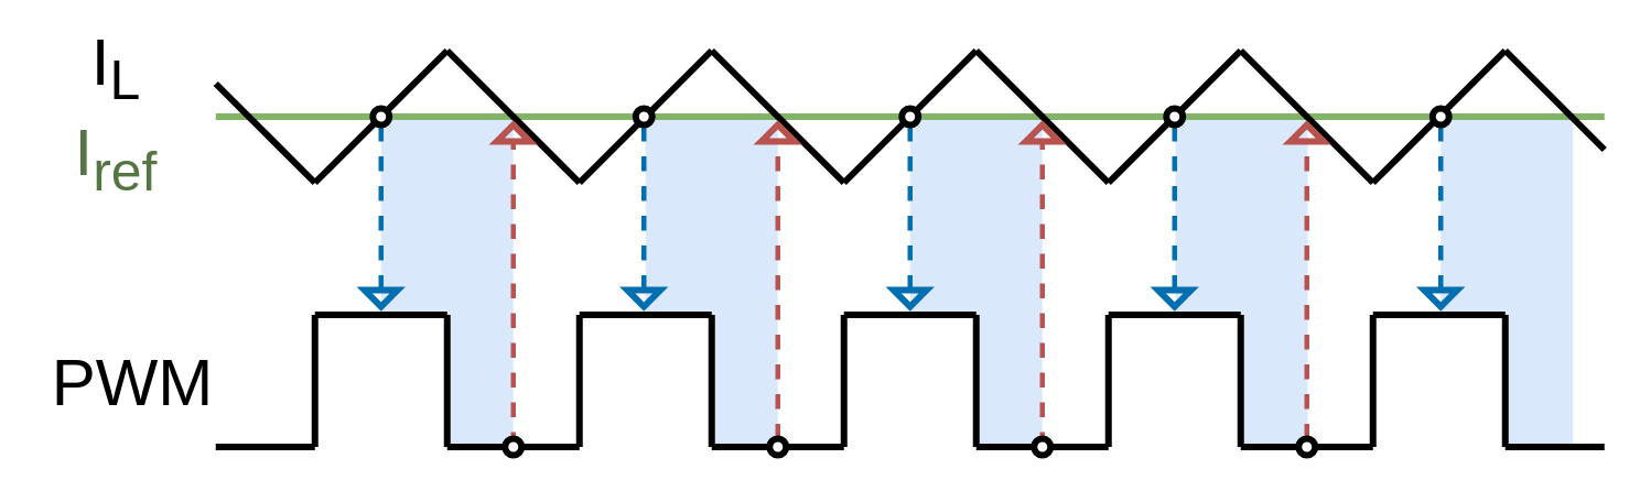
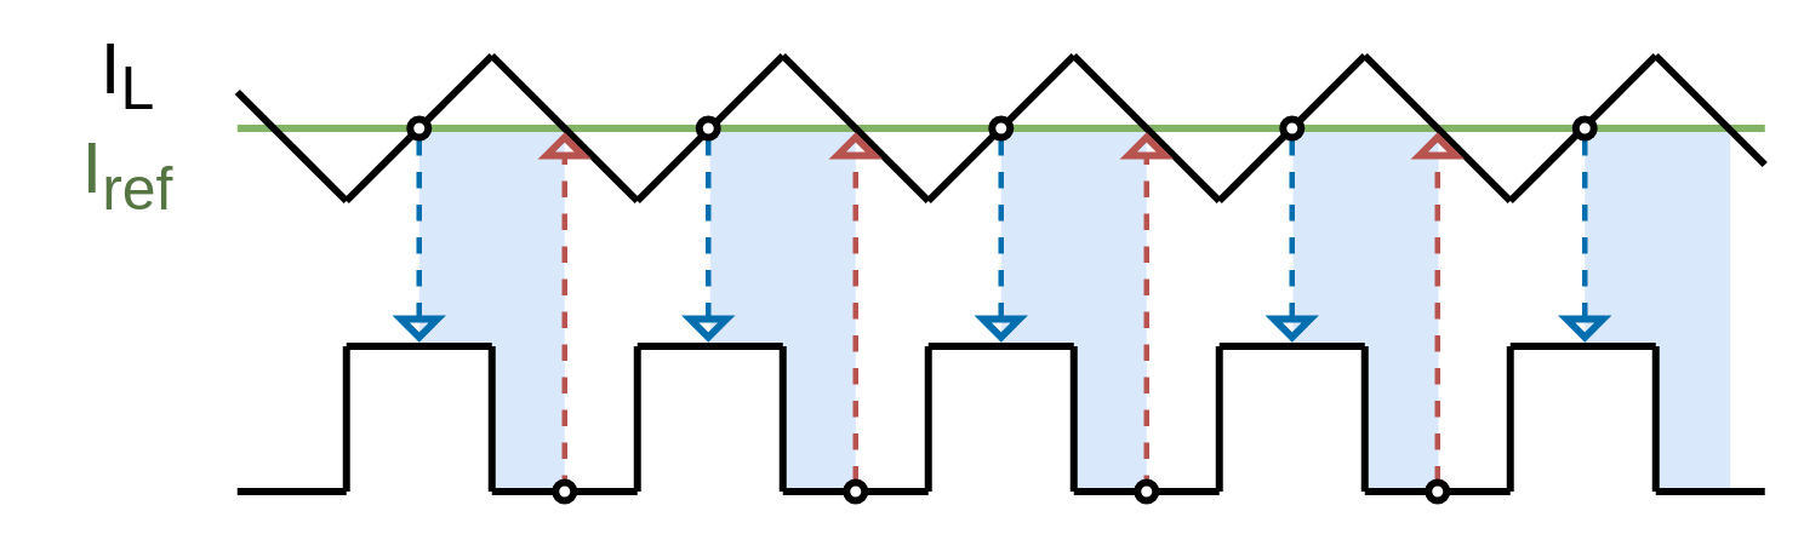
  <mxCell id="0" />
  <mxCell id="1" parent="0" />
  <mxCell id="2" value="" style="rounded=0;whiteSpace=wrap;html=1;fillColor=#dae8fc;strokeColor=none;" vertex="1" parent="1"><mxGeometry x="871" y="70" width="80" height="120" as="geometry" /></mxCell>
  <mxCell id="3" value="" style="rounded=0;whiteSpace=wrap;html=1;fillColor=#dae8fc;strokeColor=none;" vertex="1" parent="1"><mxGeometry x="911" y="190" width="40" height="80" as="geometry" /></mxCell>
  <mxCell id="4" value="" style="rounded=0;whiteSpace=wrap;html=1;fillColor=#dae8fc;strokeColor=none;" vertex="1" parent="1"><mxGeometry x="390" y="70" width="80" height="120" as="geometry" /></mxCell>
  <mxCell id="5" value="" style="rounded=0;whiteSpace=wrap;html=1;fillColor=#dae8fc;strokeColor=none;" vertex="1" parent="1"><mxGeometry x="430" y="190" width="40" height="80" as="geometry" /></mxCell>
  <mxCell id="6" value="" style="rounded=0;whiteSpace=wrap;html=1;fillColor=#dae8fc;strokeColor=none;" vertex="1" parent="1"><mxGeometry x="550" y="70" width="80" height="120" as="geometry" /></mxCell>
  <mxCell id="7" value="" style="rounded=0;whiteSpace=wrap;html=1;fillColor=#dae8fc;strokeColor=none;" vertex="1" parent="1"><mxGeometry x="590" y="190" width="40" height="80" as="geometry" /></mxCell>
  <mxCell id="8" value="" style="rounded=0;whiteSpace=wrap;html=1;fillColor=#dae8fc;strokeColor=none;" vertex="1" parent="1"><mxGeometry x="710.5" y="70" width="80" height="120" as="geometry" /></mxCell>
  <mxCell id="9" value="" style="rounded=0;whiteSpace=wrap;html=1;fillColor=#dae8fc;strokeColor=none;" vertex="1" parent="1"><mxGeometry x="750.5" y="190" width="40" height="80" as="geometry" /></mxCell>
  <mxCell id="10" value="" style="rounded=0;whiteSpace=wrap;html=1;fillColor=#dae8fc;strokeColor=none;" vertex="1" parent="1"><mxGeometry x="230" y="70" width="80" height="120" as="geometry" /></mxCell>
  <mxCell id="11" value="" style="rounded=0;whiteSpace=wrap;html=1;fillColor=#dae8fc;strokeColor=none;" vertex="1" parent="1"><mxGeometry x="270" y="190" width="40" height="80" as="geometry" /></mxCell>
  <mxCell id="12" value="" style="endArrow=none;html=1;strokeWidth=3;dashed=1;fillColor=#1ba1e2;strokeColor=#006EAF;" parent="1" source="56" edge="1"><mxGeometry width="50" height="50" relative="1" as="geometry"><mxPoint x="550" y="190" as="sourcePoint" /><mxPoint x="550" y="70" as="targetPoint" /></mxGeometry></mxCell>
  <mxCell id="13" value="" style="endArrow=none;html=1;strokeWidth=3;dashed=1;fillColor=#1ba1e2;strokeColor=#006EAF;" parent="1" source="55" edge="1"><mxGeometry width="50" height="50" relative="1" as="geometry"><mxPoint x="389" y="190" as="sourcePoint" /><mxPoint x="389" y="70" as="targetPoint" /></mxGeometry></mxCell>
  <mxCell id="14" value="" style="endArrow=none;html=1;strokeWidth=3;dashed=1;fillColor=#1ba1e2;strokeColor=#006EAF;" parent="1" source="54" edge="1"><mxGeometry width="50" height="50" relative="1" as="geometry"><mxPoint x="230" y="190" as="sourcePoint" /><mxPoint x="230" y="70" as="targetPoint" /></mxGeometry></mxCell>
  <mxCell id="15" value="" style="endArrow=none;html=1;strokeWidth=4;fillColor=#d5e8d4;strokeColor=#82b366;" parent="1" edge="1"><mxGeometry width="50" height="50" relative="1" as="geometry"><mxPoint x="130" y="70" as="sourcePoint" /><mxPoint x="970" y="70" as="targetPoint" /></mxGeometry></mxCell>
  <mxCell id="16" value="" style="endArrow=none;html=1;strokeWidth=4;" parent="1" edge="1"><mxGeometry width="50" height="50" relative="1" as="geometry"><mxPoint x="190" y="270" as="sourcePoint" /><mxPoint x="190" y="190" as="targetPoint" /></mxGeometry></mxCell>
  <mxCell id="17" value="" style="endArrow=none;html=1;strokeWidth=4;" parent="1" edge="1"><mxGeometry width="50" height="50" relative="1" as="geometry"><mxPoint x="190" y="190" as="sourcePoint" /><mxPoint x="270" y="190" as="targetPoint" /></mxGeometry></mxCell>
  <mxCell id="18" value="" style="endArrow=none;html=1;strokeWidth=4;" parent="1" edge="1"><mxGeometry width="50" height="50" relative="1" as="geometry"><mxPoint x="270" y="270" as="sourcePoint" /><mxPoint x="270" y="190" as="targetPoint" /></mxGeometry></mxCell>
  <mxCell id="19" value="" style="endArrow=none;html=1;strokeWidth=4;" parent="1" edge="1"><mxGeometry width="50" height="50" relative="1" as="geometry"><mxPoint x="270" y="270" as="sourcePoint" /><mxPoint x="350" y="270" as="targetPoint" /></mxGeometry></mxCell>
  <mxCell id="20" value="" style="endArrow=none;html=1;strokeWidth=4;" parent="1" edge="1"><mxGeometry width="50" height="50" relative="1" as="geometry"><mxPoint x="350" y="270" as="sourcePoint" /><mxPoint x="350" y="190" as="targetPoint" /></mxGeometry></mxCell>
  <mxCell id="21" value="" style="endArrow=none;html=1;strokeWidth=4;" parent="1" edge="1"><mxGeometry width="50" height="50" relative="1" as="geometry"><mxPoint x="350" y="190" as="sourcePoint" /><mxPoint x="430" y="190" as="targetPoint" /></mxGeometry></mxCell>
  <mxCell id="22" value="" style="endArrow=none;html=1;strokeWidth=4;" parent="1" edge="1"><mxGeometry width="50" height="50" relative="1" as="geometry"><mxPoint x="430" y="270" as="sourcePoint" /><mxPoint x="430" y="190" as="targetPoint" /></mxGeometry></mxCell>
  <mxCell id="23" value="" style="endArrow=none;html=1;strokeWidth=4;" parent="1" edge="1"><mxGeometry width="50" height="50" relative="1" as="geometry"><mxPoint x="430" y="270" as="sourcePoint" /><mxPoint x="510" y="270" as="targetPoint" /></mxGeometry></mxCell>
  <mxCell id="24" value="" style="endArrow=none;html=1;strokeWidth=4;" parent="1" edge="1"><mxGeometry width="50" height="50" relative="1" as="geometry"><mxPoint x="510" y="270" as="sourcePoint" /><mxPoint x="510" y="190" as="targetPoint" /></mxGeometry></mxCell>
  <mxCell id="25" value="" style="endArrow=none;html=1;strokeWidth=4;" parent="1" edge="1"><mxGeometry width="50" height="50" relative="1" as="geometry"><mxPoint x="510" y="190" as="sourcePoint" /><mxPoint x="590" y="190" as="targetPoint" /></mxGeometry></mxCell>
  <mxCell id="26" value="" style="endArrow=none;html=1;strokeWidth=4;" parent="1" edge="1"><mxGeometry width="50" height="50" relative="1" as="geometry"><mxPoint x="590" y="270" as="sourcePoint" /><mxPoint x="590" y="190" as="targetPoint" /></mxGeometry></mxCell>
  <mxCell id="27" value="" style="endArrow=none;html=1;strokeWidth=4;" parent="1" edge="1"><mxGeometry width="50" height="50" relative="1" as="geometry"><mxPoint x="590" y="270" as="sourcePoint" /><mxPoint x="670" y="270" as="targetPoint" /></mxGeometry></mxCell>
  <mxCell id="28" value="" style="endArrow=none;html=1;strokeWidth=4;" parent="1" edge="1"><mxGeometry width="50" height="50" relative="1" as="geometry"><mxPoint x="670" y="270" as="sourcePoint" /><mxPoint x="670" y="190" as="targetPoint" /></mxGeometry></mxCell>
  <mxCell id="29" value="" style="endArrow=none;html=1;strokeWidth=4;" parent="1" edge="1"><mxGeometry width="50" height="50" relative="1" as="geometry"><mxPoint x="670" y="190" as="sourcePoint" /><mxPoint x="750" y="190" as="targetPoint" /></mxGeometry></mxCell>
  <mxCell id="30" value="" style="endArrow=none;html=1;strokeWidth=4;" parent="1" edge="1"><mxGeometry width="50" height="50" relative="1" as="geometry"><mxPoint x="750" y="270" as="sourcePoint" /><mxPoint x="750" y="190" as="targetPoint" /></mxGeometry></mxCell>
  <mxCell id="31" value="" style="endArrow=none;html=1;strokeWidth=4;" parent="1" edge="1"><mxGeometry width="50" height="50" relative="1" as="geometry"><mxPoint x="750" y="270" as="sourcePoint" /><mxPoint x="830" y="270" as="targetPoint" /></mxGeometry></mxCell>
  <mxCell id="32" value="" style="endArrow=none;html=1;strokeWidth=4;" parent="1" edge="1"><mxGeometry width="50" height="50" relative="1" as="geometry"><mxPoint x="830" y="270" as="sourcePoint" /><mxPoint x="830" y="190" as="targetPoint" /></mxGeometry></mxCell>
  <mxCell id="33" value="" style="endArrow=none;html=1;strokeWidth=4;" parent="1" edge="1"><mxGeometry width="50" height="50" relative="1" as="geometry"><mxPoint x="830" y="190" as="sourcePoint" /><mxPoint x="910" y="190" as="targetPoint" /></mxGeometry></mxCell>
  <mxCell id="34" value="" style="endArrow=none;html=1;strokeWidth=4;" parent="1" edge="1"><mxGeometry width="50" height="50" relative="1" as="geometry"><mxPoint x="910" y="270" as="sourcePoint" /><mxPoint x="910" y="190" as="targetPoint" /></mxGeometry></mxCell>
  <mxCell id="35" value="" style="endArrow=none;html=1;strokeWidth=4;" parent="1" edge="1"><mxGeometry width="50" height="50" relative="1" as="geometry"><mxPoint x="910" y="270" as="sourcePoint" /><mxPoint x="970" y="270" as="targetPoint" /></mxGeometry></mxCell>
  <mxCell id="36" value="" style="endArrow=none;html=1;strokeWidth=4;" parent="1" edge="1"><mxGeometry width="50" height="50" relative="1" as="geometry"><mxPoint x="190" y="270" as="sourcePoint" /><mxPoint x="130" y="270" as="targetPoint" /></mxGeometry></mxCell>
- <mxCell id="37" value="PWM" style="text;html=1;strokeColor=none;fillColor=none;align=center;verticalAlign=middle;whiteSpace=wrap;rounded=0;fontSize=40;" parent="1" vertex="1"><mxGeometry x="30" y="210" width="100" height="40" as="geometry" /></mxCell>
  <mxCell id="38" value="" style="endArrow=none;html=1;strokeWidth=4;" parent="1" edge="1"><mxGeometry width="50" height="50" relative="1" as="geometry"><mxPoint x="130" y="50" as="sourcePoint" /><mxPoint x="190" y="110" as="targetPoint" /></mxGeometry></mxCell>
  <mxCell id="39" value="" style="endArrow=none;html=1;strokeWidth=4;" parent="1" source="50" edge="1"><mxGeometry width="50" height="50" relative="1" as="geometry"><mxPoint x="190" y="110" as="sourcePoint" /><mxPoint x="270" y="30" as="targetPoint" /></mxGeometry></mxCell>
  <mxCell id="40" value="" style="endArrow=none;html=1;strokeWidth=4;" parent="1" edge="1"><mxGeometry width="50" height="50" relative="1" as="geometry"><mxPoint x="350" y="110" as="sourcePoint" /><mxPoint x="270" y="30" as="targetPoint" /></mxGeometry></mxCell>
  <mxCell id="41" value="" style="endArrow=none;html=1;strokeWidth=4;" parent="1" edge="1"><mxGeometry width="50" height="50" relative="1" as="geometry"><mxPoint x="350" y="110" as="sourcePoint" /><mxPoint x="430" y="30" as="targetPoint" /></mxGeometry></mxCell>
  <mxCell id="42" value="" style="endArrow=none;html=1;strokeWidth=4;" parent="1" edge="1"><mxGeometry width="50" height="50" relative="1" as="geometry"><mxPoint x="510" y="110" as="sourcePoint" /><mxPoint x="430" y="30" as="targetPoint" /></mxGeometry></mxCell>
  <mxCell id="43" value="" style="endArrow=none;html=1;strokeWidth=4;" parent="1" edge="1"><mxGeometry width="50" height="50" relative="1" as="geometry"><mxPoint x="510" y="110" as="sourcePoint" /><mxPoint x="590" y="30" as="targetPoint" /></mxGeometry></mxCell>
  <mxCell id="44" value="" style="endArrow=none;html=1;strokeWidth=4;" parent="1" edge="1"><mxGeometry width="50" height="50" relative="1" as="geometry"><mxPoint x="670" y="110" as="sourcePoint" /><mxPoint x="590" y="30" as="targetPoint" /></mxGeometry></mxCell>
  <mxCell id="45" value="" style="endArrow=none;html=1;strokeWidth=4;" parent="1" edge="1"><mxGeometry width="50" height="50" relative="1" as="geometry"><mxPoint x="670" y="110" as="sourcePoint" /><mxPoint x="750" y="30" as="targetPoint" /></mxGeometry></mxCell>
  <mxCell id="46" value="" style="endArrow=none;html=1;strokeWidth=4;" parent="1" edge="1"><mxGeometry width="50" height="50" relative="1" as="geometry"><mxPoint x="830" y="110" as="sourcePoint" /><mxPoint x="750" y="30" as="targetPoint" /></mxGeometry></mxCell>
  <mxCell id="47" value="" style="endArrow=none;html=1;strokeWidth=4;" parent="1" edge="1"><mxGeometry width="50" height="50" relative="1" as="geometry"><mxPoint x="830" y="110" as="sourcePoint" /><mxPoint x="910" y="30" as="targetPoint" /></mxGeometry></mxCell>
  <mxCell id="48" value="" style="endArrow=none;html=1;strokeWidth=4;" parent="1" edge="1"><mxGeometry width="50" height="50" relative="1" as="geometry"><mxPoint x="970" y="90" as="sourcePoint" /><mxPoint x="910" y="30" as="targetPoint" /></mxGeometry></mxCell>
  <mxCell id="49" value="I&lt;sub&gt;L&lt;/sub&gt;" style="text;html=1;strokeColor=none;fillColor=none;align=center;verticalAlign=middle;whiteSpace=wrap;rounded=0;fontSize=40;" parent="1" vertex="1"><mxGeometry x="20" y="20" width="100" height="40" as="geometry" /></mxCell>
  <mxCell id="50" value="" style="ellipse;whiteSpace=wrap;html=1;aspect=fixed;strokeWidth=4;" parent="1" vertex="1"><mxGeometry x="225" y="65" width="10" height="10" as="geometry" /></mxCell>
  <mxCell id="51" value="" style="endArrow=none;html=1;strokeWidth=4;" parent="1" target="50" edge="1"><mxGeometry width="50" height="50" relative="1" as="geometry"><mxPoint x="190" y="110" as="sourcePoint" /><mxPoint x="270" y="30" as="targetPoint" /></mxGeometry></mxCell>
  <mxCell id="52" value="" style="ellipse;whiteSpace=wrap;html=1;aspect=fixed;strokeWidth=4;" parent="1" vertex="1"><mxGeometry x="384" y="65" width="10" height="10" as="geometry" /></mxCell>
  <mxCell id="53" value="" style="ellipse;whiteSpace=wrap;html=1;aspect=fixed;strokeWidth=4;" parent="1" vertex="1"><mxGeometry x="545" y="65" width="10" height="10" as="geometry" /></mxCell>
  <mxCell id="54" value="" style="triangle;whiteSpace=wrap;html=1;strokeWidth=4;rotation=90;fillColor=none;strokeColor=#006EAF;fontColor=#ffffff;" parent="1" vertex="1"><mxGeometry x="225" y="170" width="10" height="20" as="geometry" /></mxCell>
  <mxCell id="55" value="" style="triangle;whiteSpace=wrap;html=1;strokeWidth=4;rotation=90;fillColor=none;strokeColor=#006EAF;fontColor=#ffffff;" parent="1" vertex="1"><mxGeometry x="384" y="170" width="10" height="20" as="geometry" /></mxCell>
  <mxCell id="56" value="" style="triangle;whiteSpace=wrap;html=1;strokeWidth=4;rotation=90;fillColor=none;strokeColor=#006EAF;fontColor=#ffffff;" parent="1" vertex="1"><mxGeometry x="545" y="170" width="10" height="20" as="geometry" /></mxCell>
  <mxCell id="57" value="I&lt;sub&gt;ref&lt;/sub&gt;" style="text;html=1;align=center;verticalAlign=middle;whiteSpace=wrap;rounded=0;fontSize=40;labelBackgroundColor=#ffffff;fontColor=#557542;" vertex="1" parent="1"><mxGeometry x="20" y="75" width="100" height="40" as="geometry" /></mxCell>
  <mxCell id="58" value="" style="endArrow=none;html=1;strokeWidth=3;dashed=1;fillColor=#f8cecc;strokeColor=#b85450;entryX=0;entryY=0.5;entryDx=0;entryDy=0;" edge="1" parent="1" target="59"><mxGeometry width="50" height="50" relative="1" as="geometry"><mxPoint x="310" y="270" as="sourcePoint" /><mxPoint x="310" y="70" as="targetPoint" /></mxGeometry></mxCell>
  <mxCell id="59" value="" style="triangle;whiteSpace=wrap;html=1;strokeWidth=4;rotation=-90;fillColor=none;strokeColor=#b85450;" vertex="1" parent="1"><mxGeometry x="305" y="70" width="10" height="20" as="geometry" /></mxCell>
  <mxCell id="60" value="" style="ellipse;whiteSpace=wrap;html=1;aspect=fixed;strokeWidth=4;" vertex="1" parent="1"><mxGeometry x="305" y="265" width="10" height="10" as="geometry" /></mxCell>
  <mxCell id="61" value="" style="endArrow=none;html=1;strokeWidth=3;dashed=1;fillColor=#f8cecc;strokeColor=#b85450;entryX=0;entryY=0.5;entryDx=0;entryDy=0;" edge="1" parent="1" target="62" source="63"><mxGeometry width="50" height="50" relative="1" as="geometry"><mxPoint x="471" y="270" as="sourcePoint" /><mxPoint x="471" y="70" as="targetPoint" /></mxGeometry></mxCell>
  <mxCell id="62" value="" style="triangle;whiteSpace=wrap;html=1;strokeWidth=4;rotation=-90;fillColor=none;strokeColor=#b85450;" vertex="1" parent="1"><mxGeometry x="465" y="70" width="10" height="20" as="geometry" /></mxCell>
  <mxCell id="63" value="" style="ellipse;whiteSpace=wrap;html=1;aspect=fixed;strokeWidth=4;" vertex="1" parent="1"><mxGeometry x="465" y="265" width="10" height="10" as="geometry" /></mxCell>
  <mxCell id="64" value="" style="endArrow=none;html=1;strokeWidth=3;dashed=1;fillColor=#f8cecc;strokeColor=#b85450;entryX=0;entryY=0.5;entryDx=0;entryDy=0;" edge="1" parent="1" target="65"><mxGeometry width="50" height="50" relative="1" as="geometry"><mxPoint x="630" y="270" as="sourcePoint" /><mxPoint x="630" y="70" as="targetPoint" /></mxGeometry></mxCell>
  <mxCell id="65" value="" style="triangle;whiteSpace=wrap;html=1;strokeWidth=4;rotation=-90;fillColor=none;strokeColor=#b85450;" vertex="1" parent="1"><mxGeometry x="625" y="70" width="10" height="20" as="geometry" /></mxCell>
  <mxCell id="66" value="" style="ellipse;whiteSpace=wrap;html=1;aspect=fixed;strokeWidth=4;" vertex="1" parent="1"><mxGeometry x="625" y="265" width="10" height="10" as="geometry" /></mxCell>
  <mxCell id="67" value="" style="endArrow=none;html=1;strokeWidth=3;dashed=1;fillColor=#f8cecc;strokeColor=#b85450;entryX=0;entryY=0.5;entryDx=0;entryDy=0;" edge="1" parent="1" source="69" target="68"><mxGeometry width="50" height="50" relative="1" as="geometry"><mxPoint x="791" y="270" as="sourcePoint" /><mxPoint x="791" y="70" as="targetPoint" /></mxGeometry></mxCell>
  <mxCell id="68" value="" style="triangle;whiteSpace=wrap;html=1;strokeWidth=4;rotation=-90;fillColor=none;strokeColor=#b85450;" vertex="1" parent="1"><mxGeometry x="785" y="70" width="10" height="20" as="geometry" /></mxCell>
  <mxCell id="69" value="" style="ellipse;whiteSpace=wrap;html=1;aspect=fixed;strokeWidth=4;" vertex="1" parent="1"><mxGeometry x="785" y="265" width="10" height="10" as="geometry" /></mxCell>
  <mxCell id="70" value="" style="endArrow=none;html=1;strokeWidth=3;dashed=1;fillColor=#1ba1e2;strokeColor=#006EAF;" edge="1" parent="1" source="75"><mxGeometry width="50" height="50" relative="1" as="geometry"><mxPoint x="871" y="190" as="sourcePoint" /><mxPoint x="871" y="70" as="targetPoint" /></mxGeometry></mxCell>
  <mxCell id="71" value="" style="endArrow=none;html=1;strokeWidth=3;dashed=1;fillColor=#1ba1e2;strokeColor=#006EAF;" edge="1" parent="1" source="74"><mxGeometry width="50" height="50" relative="1" as="geometry"><mxPoint x="710" y="190" as="sourcePoint" /><mxPoint x="710" y="70" as="targetPoint" /></mxGeometry></mxCell>
  <mxCell id="72" value="" style="ellipse;whiteSpace=wrap;html=1;aspect=fixed;strokeWidth=4;" vertex="1" parent="1"><mxGeometry x="705" y="65" width="10" height="10" as="geometry" /></mxCell>
  <mxCell id="73" value="" style="ellipse;whiteSpace=wrap;html=1;aspect=fixed;strokeWidth=4;" vertex="1" parent="1"><mxGeometry x="866" y="65" width="10" height="10" as="geometry" /></mxCell>
  <mxCell id="74" value="" style="triangle;whiteSpace=wrap;html=1;strokeWidth=4;rotation=90;fillColor=none;strokeColor=#006EAF;fontColor=#ffffff;" vertex="1" parent="1"><mxGeometry x="705" y="170" width="10" height="20" as="geometry" /></mxCell>
  <mxCell id="75" value="" style="triangle;whiteSpace=wrap;html=1;strokeWidth=4;rotation=90;fillColor=none;strokeColor=#006EAF;fontColor=#ffffff;" vertex="1" parent="1"><mxGeometry x="866" y="170" width="10" height="20" as="geometry" /></mxCell>
